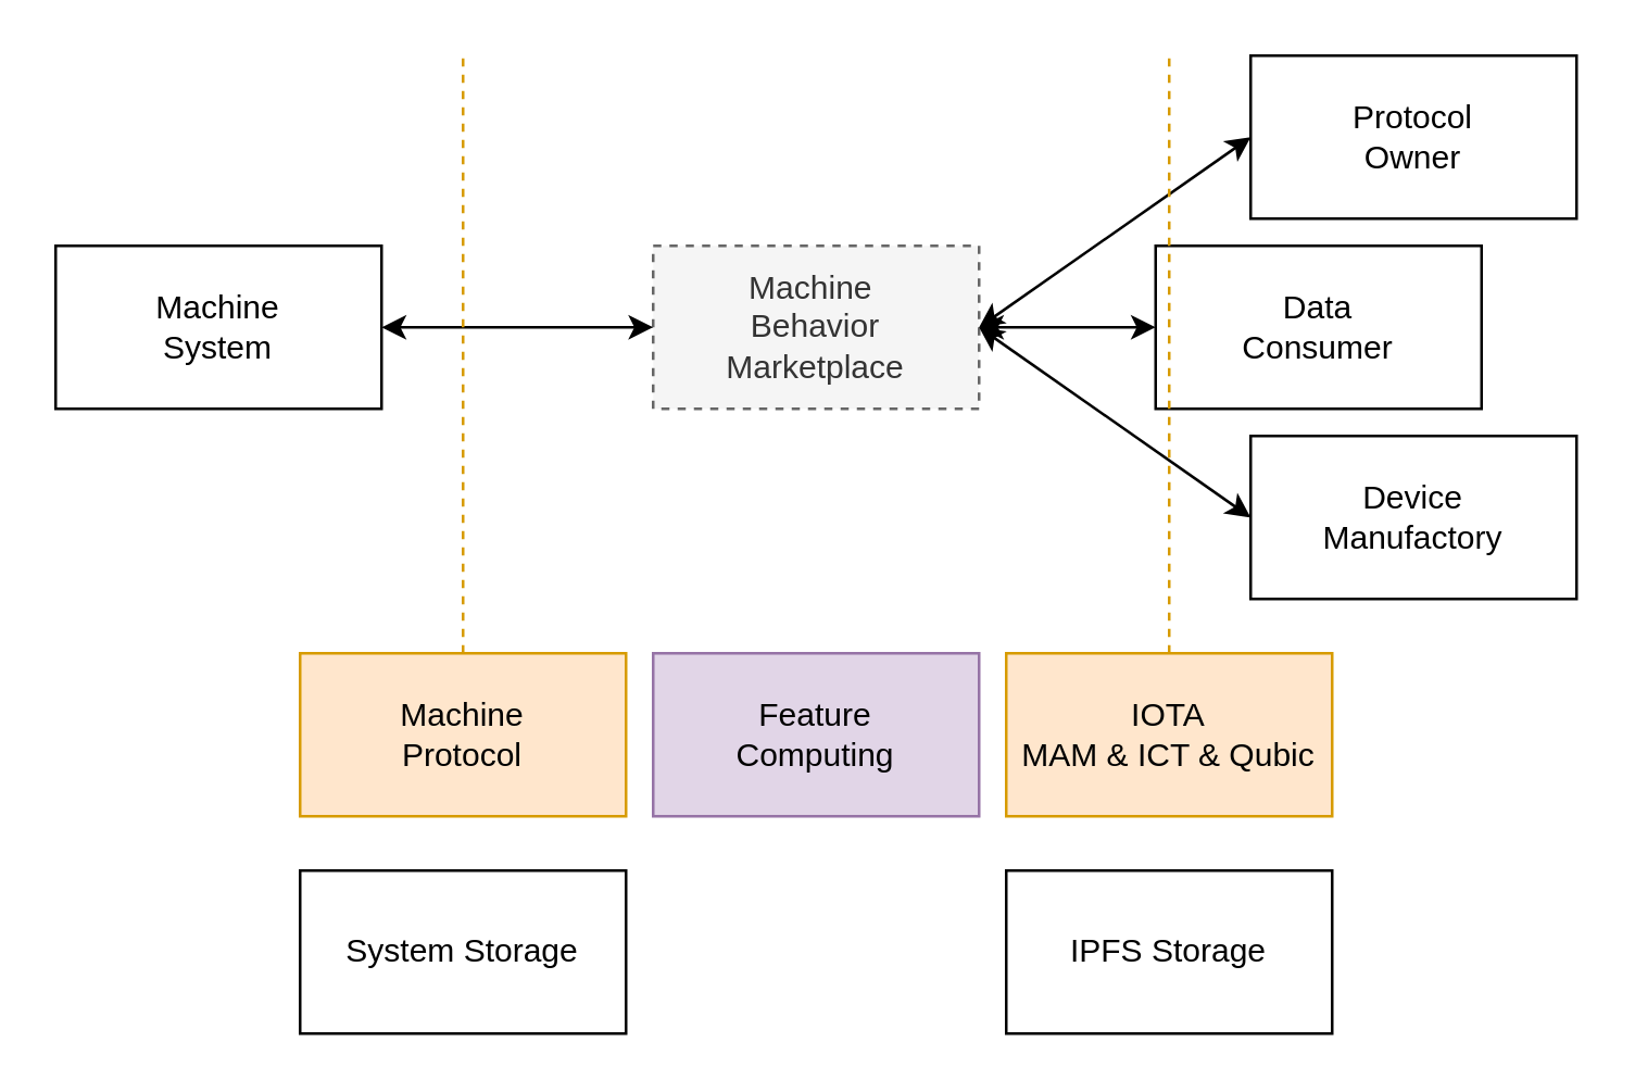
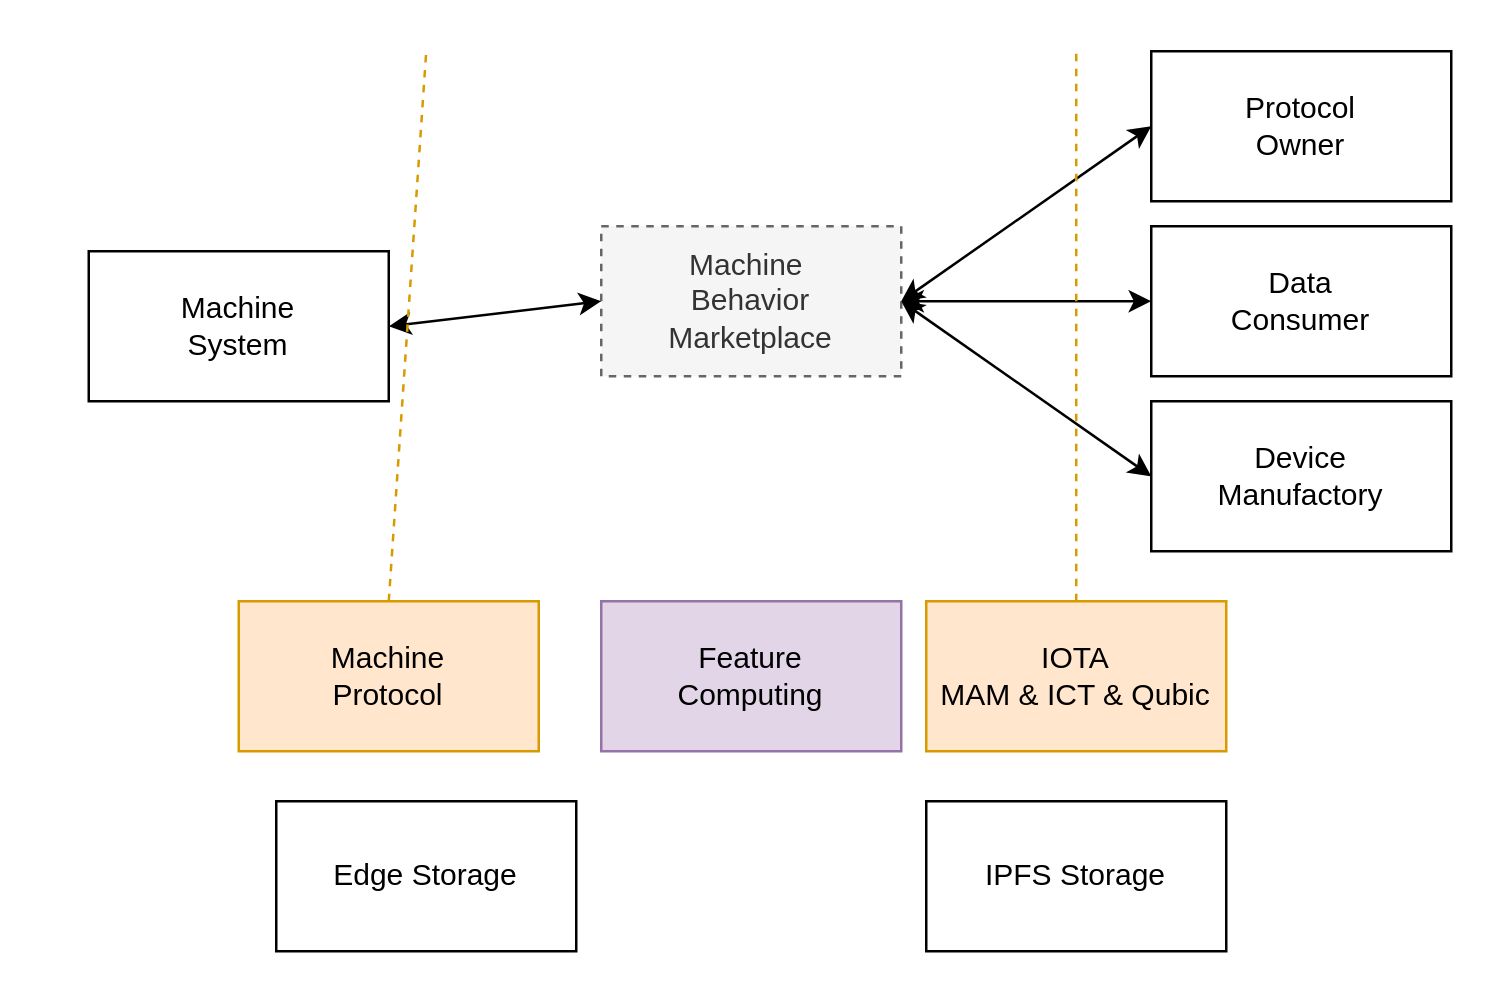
  <mxCell id="0" />
  <mxCell id="1" parent="0" />
  <mxCell id="2" value="&lt;span&gt;Machine&amp;nbsp;&lt;/span&gt;&lt;br&gt;&lt;span&gt;Behavior&lt;/span&gt;&lt;br&gt;&lt;span&gt;Marketplace&lt;/span&gt;" style="rounded=0;whiteSpace=wrap;html=1;fillColor=#f5f5f5;strokeColor=#666666;fontColor=#333333;gradientColor=none;dashed=1;" parent="1" vertex="1"><mxGeometry x="240" y="90" width="120" height="60" as="geometry" /></mxCell>
- <mxCell id="3" value="Machine&lt;br&gt;System&lt;br&gt;" style="rounded=0;whiteSpace=wrap;html=1;" parent="1" vertex="1"><mxGeometry x="20" y="90" width="120" height="60" as="geometry" /></mxCell>
+ <mxCell id="3" value="Machine&lt;br&gt;System&lt;br&gt;" style="rounded=0;whiteSpace=wrap;html=1;" parent="1" vertex="1"><mxGeometry x="35" y="100" width="120" height="60" as="geometry" /></mxCell>
  <mxCell id="4" value="Protocol&lt;br&gt;Owner&lt;br&gt;" style="rounded=0;whiteSpace=wrap;html=1;" parent="1" vertex="1"><mxGeometry x="460" y="20" width="120" height="60" as="geometry" /></mxCell>
  <mxCell id="5" value="Device&lt;br&gt;Manufactory&lt;br&gt;" style="rounded=0;whiteSpace=wrap;html=1;" parent="1" vertex="1"><mxGeometry x="460" y="160" width="120" height="60" as="geometry" /></mxCell>
  <mxCell id="6" value="IOTA&lt;br&gt;MAM &amp;amp; ICT &amp;amp; Qubic" style="rounded=0;whiteSpace=wrap;html=1;fillColor=#ffe6cc;strokeColor=#d79b00;" parent="1" vertex="1"><mxGeometry x="370" y="240" width="120" height="60" as="geometry" /></mxCell>
  <mxCell id="7" value="IPFS Storage" style="rounded=0;whiteSpace=wrap;html=1;" parent="1" vertex="1"><mxGeometry x="370" y="320" width="120" height="60" as="geometry" /></mxCell>
- <mxCell id="8" value="System Storage" style="rounded=0;whiteSpace=wrap;html=1;" parent="1" vertex="1"><mxGeometry x="110" y="320" width="120" height="60" as="geometry" /></mxCell>
- <mxCell id="9" value="Data&lt;br&gt;Consumer&lt;br&gt;" style="rounded=0;whiteSpace=wrap;html=1;" vertex="1" parent="1"><mxGeometry x="425" y="90" width="120" height="60" as="geometry" /></mxCell>
+ <mxCell id="8" value="Edge Storage" style="rounded=0;whiteSpace=wrap;html=1;" parent="1" vertex="1"><mxGeometry x="110" y="320" width="120" height="60" as="geometry" /></mxCell>
+ <mxCell id="9" value="Data&lt;br&gt;Consumer&lt;br&gt;" style="rounded=0;whiteSpace=wrap;html=1;" vertex="1" parent="1"><mxGeometry x="460" y="90" width="120" height="60" as="geometry" /></mxCell>
  <mxCell id="10" value="" style="endArrow=classic;startArrow=classic;html=1;exitX=1;exitY=0.5;exitDx=0;exitDy=0;entryX=0;entryY=0.5;entryDx=0;entryDy=0;" edge="1" parent="1" source="3" target="2"><mxGeometry width="50" height="50" relative="1" as="geometry"><mxPoint x="120" y="250" as="sourcePoint" /><mxPoint x="170" y="200" as="targetPoint" /></mxGeometry></mxCell>
  <mxCell id="11" value="" style="endArrow=classic;startArrow=classic;html=1;entryX=0;entryY=0.5;entryDx=0;entryDy=0;exitX=1;exitY=0.5;exitDx=0;exitDy=0;" edge="1" parent="1" source="2" target="9"><mxGeometry width="50" height="50" relative="1" as="geometry"><mxPoint x="360" y="120" as="sourcePoint" /><mxPoint x="250" y="130" as="targetPoint" /></mxGeometry></mxCell>
  <mxCell id="12" value="" style="endArrow=classic;startArrow=classic;html=1;entryX=0;entryY=0.5;entryDx=0;entryDy=0;exitX=1;exitY=0.5;exitDx=0;exitDy=0;" edge="1" parent="1" source="2" target="4"><mxGeometry width="50" height="50" relative="1" as="geometry"><mxPoint x="370" y="130" as="sourcePoint" /><mxPoint x="470" y="130" as="targetPoint" /></mxGeometry></mxCell>
  <mxCell id="13" value="" style="endArrow=classic;startArrow=classic;html=1;entryX=0;entryY=0.5;entryDx=0;entryDy=0;exitX=1;exitY=0.5;exitDx=0;exitDy=0;" edge="1" parent="1" source="2" target="5"><mxGeometry width="50" height="50" relative="1" as="geometry"><mxPoint x="370" y="130" as="sourcePoint" /><mxPoint x="470" y="60" as="targetPoint" /></mxGeometry></mxCell>
- <mxCell id="14" value="Machine&lt;br&gt;Protocol&lt;br&gt;" style="rounded=0;whiteSpace=wrap;html=1;fillColor=#ffe6cc;strokeColor=#d79b00;" vertex="1" parent="1"><mxGeometry x="110" y="240" width="120" height="60" as="geometry" /></mxCell>
+ <mxCell id="14" value="Machine&lt;br&gt;Protocol&lt;br&gt;" style="rounded=0;whiteSpace=wrap;html=1;fillColor=#ffe6cc;strokeColor=#d79b00;" vertex="1" parent="1"><mxGeometry x="95" y="240" width="120" height="60" as="geometry" /></mxCell>
  <mxCell id="15" value="" style="endArrow=none;dashed=1;html=1;exitX=0.5;exitY=0;exitDx=0;exitDy=0;fillColor=#ffe6cc;strokeColor=#d79b00;" edge="1" parent="1" source="14"><mxGeometry width="50" height="50" relative="1" as="geometry"><mxPoint x="160" y="200" as="sourcePoint" /><mxPoint x="170" y="20" as="targetPoint" /></mxGeometry></mxCell>
  <mxCell id="16" value="" style="endArrow=none;dashed=1;html=1;exitX=0.5;exitY=0;exitDx=0;exitDy=0;fillColor=#ffe6cc;strokeColor=#d79b00;" edge="1" parent="1" source="6"><mxGeometry width="50" height="50" relative="1" as="geometry"><mxPoint x="390" y="270" as="sourcePoint" /><mxPoint x="430" y="20" as="targetPoint" /></mxGeometry></mxCell>
  <mxCell id="17" value="Feature&lt;br&gt;Computing" style="rounded=0;whiteSpace=wrap;html=1;fillColor=#e1d5e7;strokeColor=#9673a6;" vertex="1" parent="1"><mxGeometry x="240" y="240" width="120" height="60" as="geometry" /></mxCell>
